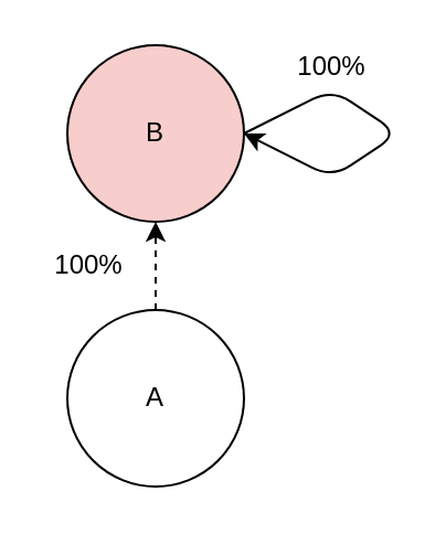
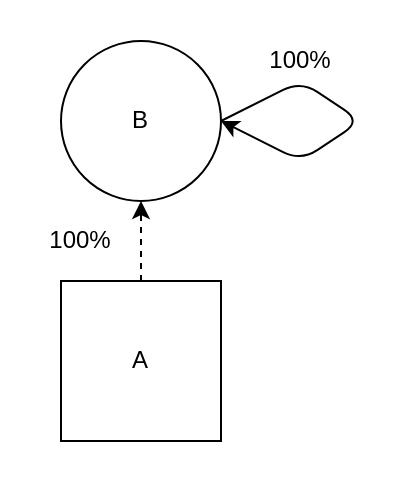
  <mxCell id="0" />
  <mxCell id="1" parent="0" />
- <mxCell id="2" value="A" style="ellipse;whiteSpace=wrap;html=1;aspect=fixed;" vertex="1" parent="1"><mxGeometry x="30" y="140" width="80" height="80" as="geometry" /></mxCell>
- <mxCell id="3" value="B" style="ellipse;whiteSpace=wrap;html=1;aspect=fixed;fillColor=#f8cecc;" vertex="1" parent="1"><mxGeometry x="30" y="20" width="80" height="80" as="geometry" /></mxCell>
+ <mxCell id="2" value="A" style="whiteSpace=wrap;html=1;aspect=fixed;rounded=0;" vertex="1" parent="1"><mxGeometry x="30" y="140" width="80" height="80" as="geometry" /></mxCell>
+ <mxCell id="3" value="B" style="ellipse;whiteSpace=wrap;html=1;aspect=fixed;" vertex="1" parent="1"><mxGeometry x="30" y="20" width="80" height="80" as="geometry" /></mxCell>
  <mxCell id="4" value="" style="endArrow=classic;html=1;exitX=0.5;exitY=0;exitDx=0;exitDy=0;dashed=1;" edge="1" parent="1" source="2" target="3"><mxGeometry width="50" height="50" relative="1" as="geometry"><mxPoint x="300" y="400" as="sourcePoint" /><mxPoint x="350" y="350" as="targetPoint" /></mxGeometry></mxCell>
  <mxCell id="5" value="" style="endArrow=classic;html=1;exitX=1;exitY=0.5;exitDx=0;exitDy=0;" edge="1" parent="1" source="3"><mxGeometry width="50" height="50" relative="1" as="geometry"><mxPoint x="300" y="400" as="sourcePoint" /><mxPoint x="110" y="60" as="targetPoint" /><Array as="points"><mxPoint x="150" y="40" /><mxPoint x="180" y="60" /><mxPoint x="150" y="80" /></Array></mxGeometry></mxCell>
  <mxCell id="6" value="100%" style="text;html=1;strokeColor=none;fillColor=none;align=center;verticalAlign=middle;whiteSpace=wrap;rounded=0;" vertex="1" parent="1"><mxGeometry x="20" y="110" width="40" height="20" as="geometry" /></mxCell>
  <mxCell id="7" value="100%" style="text;html=1;strokeColor=none;fillColor=none;align=center;verticalAlign=middle;whiteSpace=wrap;rounded=0;" vertex="1" parent="1"><mxGeometry x="130" y="20" width="40" height="20" as="geometry" /></mxCell>
